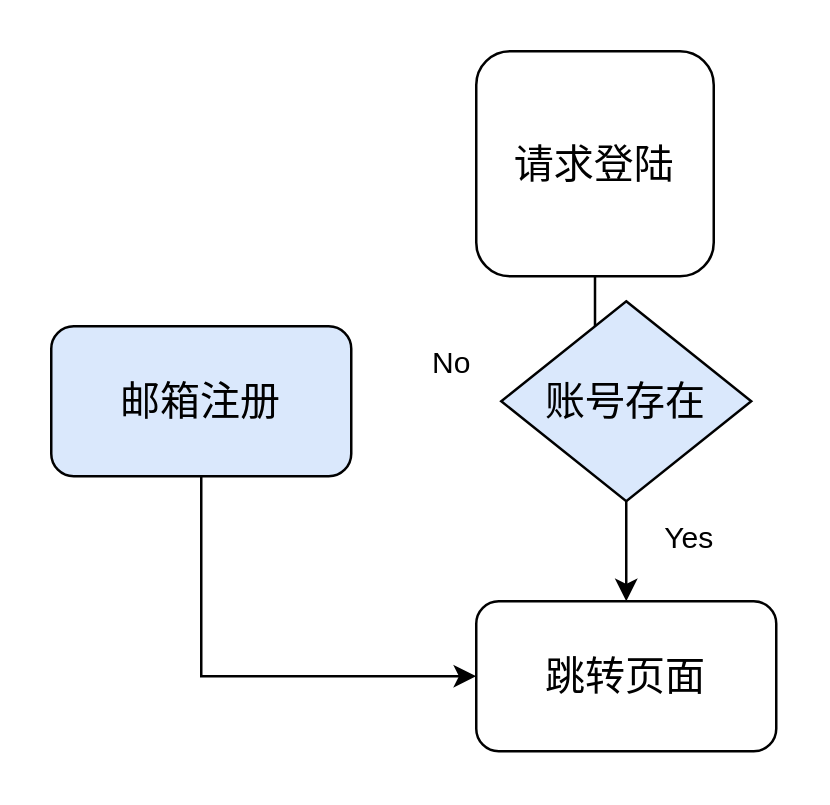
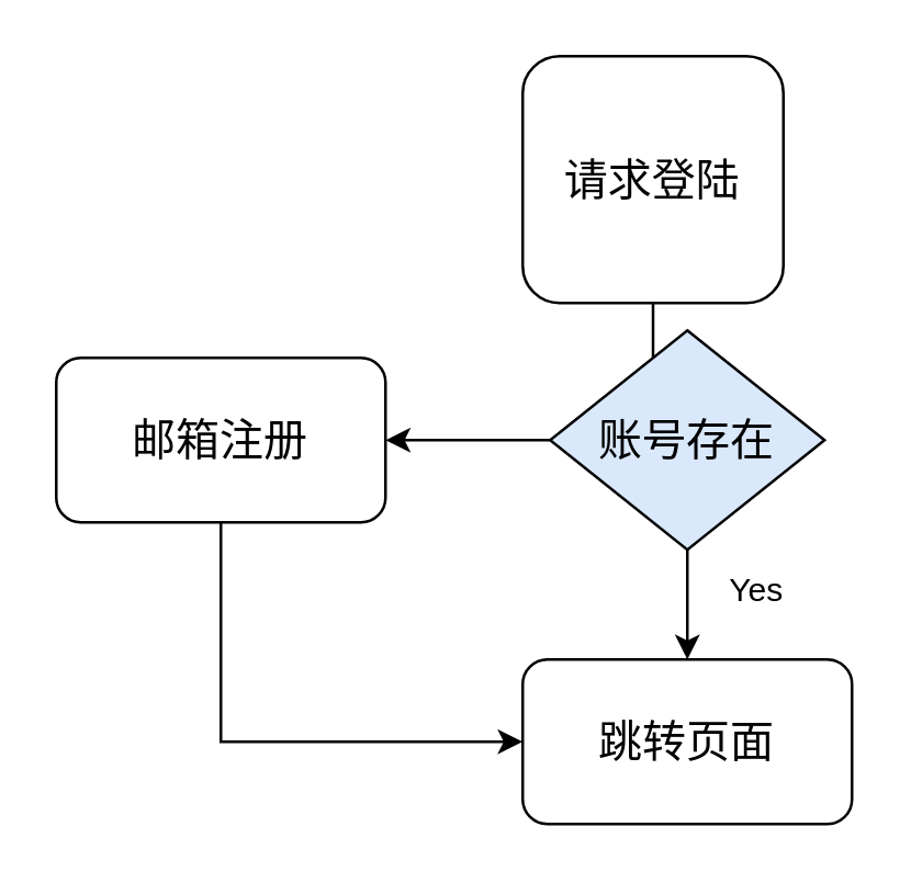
  <mxCell id="0" />
  <mxCell id="1" parent="0" />
  <mxCell id="2" value="" style="edgeStyle=orthogonalEdgeStyle;rounded=0;orthogonalLoop=1;jettySize=auto;html=1;" edge="1" parent="1" source="3" target="7"><mxGeometry relative="1" as="geometry" /></mxCell>
  <mxCell id="3" value="&lt;font style=&quot;font-size: 16px;&quot;&gt;请求登陆&lt;/font&gt;" style="rounded=1;whiteSpace=wrap;html=1;" vertex="1" parent="1"><mxGeometry x="190" y="20" width="95" height="90" as="geometry" /></mxCell>
  <mxCell id="4" value="&lt;font style=&quot;font-size: 16px;&quot;&gt;跳转页面&lt;/font&gt;" style="rounded=1;whiteSpace=wrap;html=1;" vertex="1" parent="1"><mxGeometry x="190" y="240" width="120" height="60" as="geometry" /></mxCell>
  <mxCell id="5" value="" style="edgeStyle=orthogonalEdgeStyle;rounded=0;orthogonalLoop=1;jettySize=auto;html=1;" edge="1" parent="1" source="7" target="4"><mxGeometry relative="1" as="geometry" /></mxCell>
+ <mxCell id="6" value="" style="edgeStyle=orthogonalEdgeStyle;rounded=0;orthogonalLoop=1;jettySize=auto;html=1;" edge="1" parent="1" source="7" target="10"><mxGeometry relative="1" as="geometry" /></mxCell>
  <mxCell id="7" value="&lt;font size=&quot;3&quot;&gt;账号存在&lt;/font&gt;" style="rhombus;whiteSpace=wrap;html=1;fillColor=#dae8fc;" vertex="1" parent="1"><mxGeometry x="200" y="120" width="100" height="80" as="geometry" /></mxCell>
  <mxCell id="8" value="Yes" style="text;html=1;align=center;verticalAlign=middle;resizable=0;points=[];autosize=1;strokeColor=none;fillColor=none;" vertex="1" parent="1"><mxGeometry x="255" y="200" width="40" height="30" as="geometry" /></mxCell>
  <mxCell id="9" style="edgeStyle=orthogonalEdgeStyle;rounded=0;orthogonalLoop=1;jettySize=auto;html=1;entryX=0;entryY=0.5;entryDx=0;entryDy=0;" edge="1" parent="1" source="10" target="4"><mxGeometry relative="1" as="geometry"><Array as="points"><mxPoint x="80" y="270" /></Array></mxGeometry></mxCell>
- <mxCell id="10" value="&lt;font style=&quot;font-size: 16px;&quot;&gt;邮箱注册&lt;/font&gt;" style="rounded=1;whiteSpace=wrap;html=1;fillColor=#dae8fc;" vertex="1" parent="1"><mxGeometry x="20" y="130" width="120" height="60" as="geometry" /></mxCell>
- <mxCell id="11" value="No" style="text;html=1;align=center;verticalAlign=middle;resizable=0;points=[];autosize=1;strokeColor=none;fillColor=none;" vertex="1" parent="1"><mxGeometry x="160" y="130" width="40" height="30" as="geometry" /></mxCell>
+ <mxCell id="10" value="&lt;font style=&quot;font-size: 16px;&quot;&gt;邮箱注册&lt;/font&gt;" style="rounded=1;whiteSpace=wrap;html=1;" vertex="1" parent="1"><mxGeometry x="20" y="130" width="120" height="60" as="geometry" /></mxCell>
